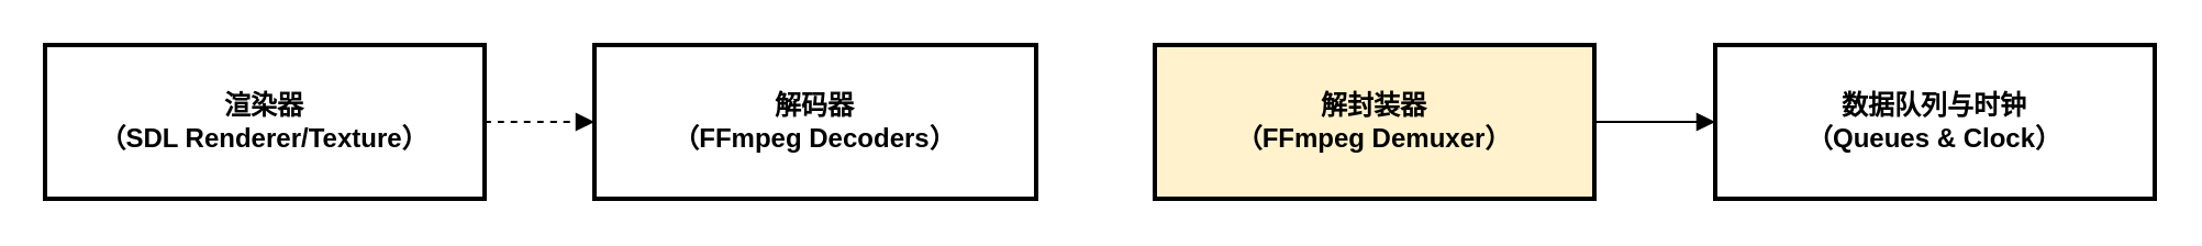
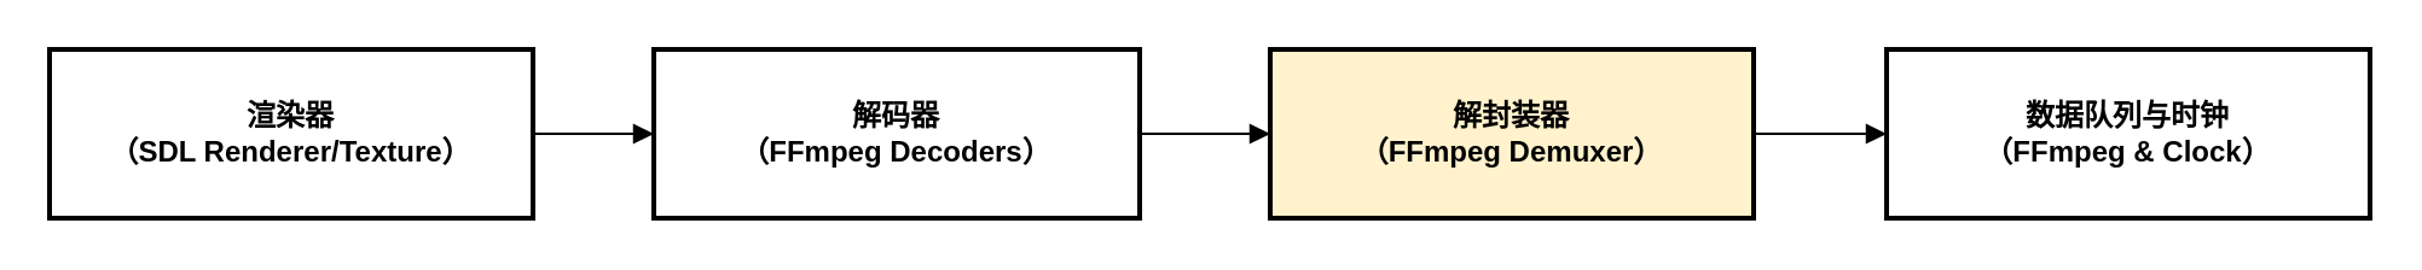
  <mxCell id="0" />
  <mxCell id="1" parent="0" />
  <mxCell id="2" value="渲染器&#10;（SDL Renderer/Texture）" style="whiteSpace=wrap;strokeWidth=2;fontStyle=1" parent="1" vertex="1"><mxGeometry x="20" y="20" width="200" height="70" as="geometry" /></mxCell>
  <mxCell id="3" value="解码器&#10;（FFmpeg Decoders）" style="whiteSpace=wrap;strokeWidth=2;fontStyle=1" parent="1" vertex="1"><mxGeometry x="270" y="20" width="201" height="70" as="geometry" /></mxCell>
  <mxCell id="4" value="解封装器&#10;（FFmpeg Demuxer）" style="whiteSpace=wrap;strokeWidth=2;fontStyle=1;fillColor=#fff2cc;" parent="1" vertex="1"><mxGeometry x="525" y="20" width="200" height="70" as="geometry" /></mxCell>
- <mxCell id="5" value="数据队列与时钟&#10;（Queues &amp; Clock）" style="whiteSpace=wrap;strokeWidth=2;fontStyle=1" parent="1" vertex="1"><mxGeometry x="780" y="20" width="200" height="70" as="geometry" /></mxCell>
- <mxCell id="6" value="" style="curved=1;startArrow=none;endArrow=block;exitX=1;exitY=0.5;entryX=0;entryY=0.5;rounded=0;dashed=1;" parent="1" source="2" target="3" edge="1"><mxGeometry relative="1" as="geometry"><Array as="points" /></mxGeometry></mxCell>
+ <mxCell id="5" value="数据队列与时钟&#10;（FFmpeg &amp; Clock）" style="whiteSpace=wrap;strokeWidth=2;fontStyle=1" parent="1" vertex="1"><mxGeometry x="780" y="20" width="200" height="70" as="geometry" /></mxCell>
+ <mxCell id="6" value="" style="curved=1;startArrow=none;endArrow=block;exitX=1;exitY=0.5;entryX=0;entryY=0.5;rounded=0;" parent="1" source="2" target="3" edge="1"><mxGeometry relative="1" as="geometry"><Array as="points" /></mxGeometry></mxCell>
+ <mxCell id="7" value="" style="curved=1;startArrow=none;endArrow=block;exitX=1;exitY=0.5;entryX=0;entryY=0.5;rounded=0;" parent="1" source="3" target="4" edge="1"><mxGeometry relative="1" as="geometry"><Array as="points" /></mxGeometry></mxCell>
  <mxCell id="8" value="" style="curved=1;startArrow=none;endArrow=block;exitX=1;exitY=0.5;entryX=0;entryY=0.5;rounded=0;" parent="1" source="4" target="5" edge="1"><mxGeometry relative="1" as="geometry"><Array as="points" /></mxGeometry></mxCell>
